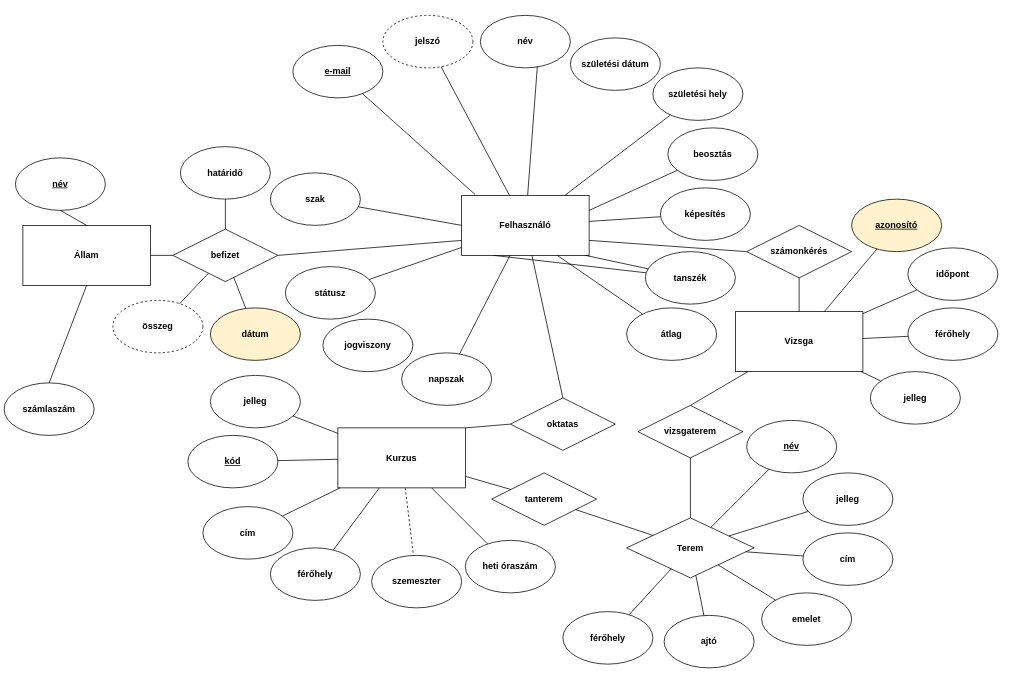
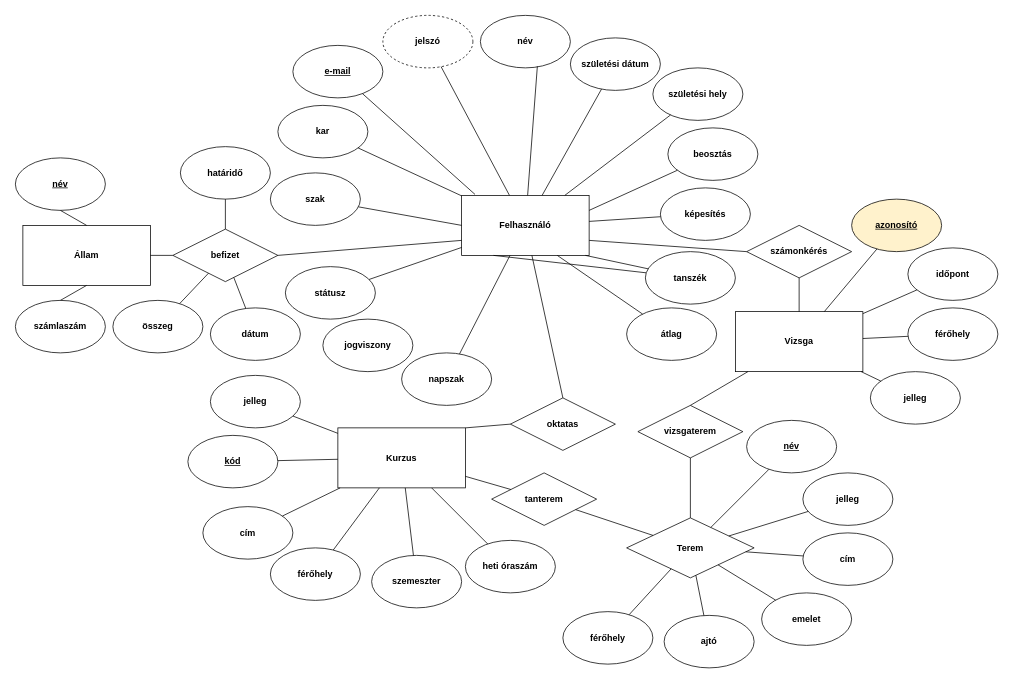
  <mxCell id="0" />
  <mxCell id="1" parent="0" />
  <mxCell id="2" value="&lt;b&gt;Felhasználó&lt;/b&gt;" style="rounded=0;whiteSpace=wrap;html=1;" parent="1" vertex="1"><mxGeometry x="615" y="260" width="170" height="80" as="geometry" /></mxCell>
  <mxCell id="3" value="&lt;b&gt;jelszó&lt;/b&gt;" style="ellipse;whiteSpace=wrap;html=1;dashed=1;" parent="1" vertex="1"><mxGeometry x="510" y="20" width="120" height="70" as="geometry" /></mxCell>
  <mxCell id="4" value="&lt;b&gt;név&lt;/b&gt;" style="ellipse;whiteSpace=wrap;html=1;" parent="1" vertex="1"><mxGeometry x="640" y="20" width="120" height="70" as="geometry" /></mxCell>
  <mxCell id="5" value="&lt;b&gt;születési dátum&lt;br&gt;&lt;/b&gt;" style="ellipse;whiteSpace=wrap;html=1;" parent="1" vertex="1"><mxGeometry x="760" y="50" width="120" height="70" as="geometry" /></mxCell>
  <mxCell id="6" value="&lt;b&gt;születési hely&lt;br&gt;&lt;/b&gt;" style="ellipse;whiteSpace=wrap;html=1;" parent="1" vertex="1"><mxGeometry x="870" y="90" width="120" height="70" as="geometry" /></mxCell>
  <mxCell id="7" value="&lt;b&gt;jogviszony&lt;/b&gt;" style="ellipse;whiteSpace=wrap;html=1;" parent="1" vertex="1"><mxGeometry x="430" y="425" width="120" height="70" as="geometry" /></mxCell>
  <mxCell id="8" value="&lt;b&gt;szak&lt;/b&gt;" style="ellipse;whiteSpace=wrap;html=1;" parent="1" vertex="1"><mxGeometry x="360" y="230" width="120" height="70" as="geometry" /></mxCell>
  <mxCell id="9" value="" style="endArrow=none;html=1;rounded=0;exitX=0.25;exitY=1;exitDx=0;exitDy=0;" parent="1" source="2" target="65" edge="1"><mxGeometry width="50" height="50" relative="1" as="geometry"><mxPoint x="428.264" y="380" as="sourcePoint" /><mxPoint x="800" y="390" as="targetPoint" /></mxGeometry></mxCell>
  <mxCell id="10" value="" style="endArrow=none;html=1;rounded=0;" parent="1" source="6" target="2" edge="1"><mxGeometry width="50" height="50" relative="1" as="geometry"><mxPoint x="830" y="306" as="sourcePoint" /><mxPoint x="795" y="308" as="targetPoint" /></mxGeometry></mxCell>
+ <mxCell id="11" value="" style="endArrow=none;html=1;rounded=0;" parent="1" source="5" target="2" edge="1"><mxGeometry width="50" height="50" relative="1" as="geometry"><mxPoint x="840" y="316" as="sourcePoint" /><mxPoint x="805" y="318" as="targetPoint" /></mxGeometry></mxCell>
  <mxCell id="12" value="" style="endArrow=none;html=1;rounded=0;exitX=0.633;exitY=0.971;exitDx=0;exitDy=0;exitPerimeter=0;" parent="1" source="4" target="2" edge="1"><mxGeometry width="50" height="50" relative="1" as="geometry"><mxPoint x="850" y="326" as="sourcePoint" /><mxPoint x="815" y="328" as="targetPoint" /></mxGeometry></mxCell>
  <mxCell id="13" value="" style="endArrow=none;html=1;rounded=0;" parent="1" source="3" target="2" edge="1"><mxGeometry width="50" height="50" relative="1" as="geometry"><mxPoint x="860" y="336" as="sourcePoint" /><mxPoint x="825" y="338" as="targetPoint" /></mxGeometry></mxCell>
  <mxCell id="14" value="&lt;b&gt;Kurzus&lt;/b&gt;" style="rounded=0;whiteSpace=wrap;html=1;" parent="1" vertex="1"><mxGeometry x="450" y="570" width="170" height="80" as="geometry" /></mxCell>
  <mxCell id="15" value="&lt;b&gt;Vizsga&lt;/b&gt;" style="rounded=0;whiteSpace=wrap;html=1;" parent="1" vertex="1"><mxGeometry x="980" y="415" width="170" height="80" as="geometry" /></mxCell>
  <mxCell id="16" value="&lt;b&gt;Terem&lt;/b&gt;" style="rhombus;whiteSpace=wrap;html=1;" parent="1" vertex="1"><mxGeometry x="835" y="690" width="170" height="80" as="geometry" /></mxCell>
  <mxCell id="17" value="&lt;u&gt;&lt;b&gt;kód&lt;/b&gt;&lt;/u&gt;" style="ellipse;whiteSpace=wrap;html=1;" parent="1" vertex="1"><mxGeometry x="250" y="580" width="120" height="70" as="geometry" /></mxCell>
  <mxCell id="18" value="&lt;b&gt;cím&lt;/b&gt;" style="ellipse;whiteSpace=wrap;html=1;" parent="1" vertex="1"><mxGeometry x="270" y="675" width="120" height="70" as="geometry" /></mxCell>
  <mxCell id="19" value="&lt;b&gt;férőhely&lt;/b&gt;" style="ellipse;whiteSpace=wrap;html=1;" parent="1" vertex="1"><mxGeometry x="360" y="730" width="120" height="70" as="geometry" /></mxCell>
  <mxCell id="20" value="&lt;b&gt;jelleg&lt;/b&gt;" style="ellipse;whiteSpace=wrap;html=1;" parent="1" vertex="1"><mxGeometry x="280" y="500" width="120" height="70" as="geometry" /></mxCell>
  <mxCell id="21" value="&lt;b&gt;szemeszter&lt;/b&gt;" style="ellipse;whiteSpace=wrap;html=1;" parent="1" vertex="1"><mxGeometry x="495" y="740" width="120" height="70" as="geometry" /></mxCell>
  <mxCell id="22" value="&lt;b&gt;heti óraszám&lt;br&gt;&lt;/b&gt;" style="ellipse;whiteSpace=wrap;html=1;" parent="1" vertex="1"><mxGeometry x="620" y="720" width="120" height="70" as="geometry" /></mxCell>
  <mxCell id="23" value="" style="endArrow=none;html=1;rounded=0;" parent="1" source="14" target="20" edge="1"><mxGeometry width="50" height="50" relative="1" as="geometry"><mxPoint x="750" y="510" as="sourcePoint" /><mxPoint x="800" y="460" as="targetPoint" /></mxGeometry></mxCell>
  <mxCell id="24" value="" style="endArrow=none;html=1;rounded=0;" parent="1" source="14" target="17" edge="1"><mxGeometry width="50" height="50" relative="1" as="geometry"><mxPoint x="584" y="450" as="sourcePoint" /><mxPoint x="579" y="430" as="targetPoint" /></mxGeometry></mxCell>
  <mxCell id="25" value="" style="endArrow=none;html=1;rounded=0;" parent="1" source="14" target="18" edge="1"><mxGeometry width="50" height="50" relative="1" as="geometry"><mxPoint x="604" y="470" as="sourcePoint" /><mxPoint x="599" y="450" as="targetPoint" /></mxGeometry></mxCell>
  <mxCell id="26" value="" style="endArrow=none;html=1;rounded=0;" parent="1" source="14" target="19" edge="1"><mxGeometry width="50" height="50" relative="1" as="geometry"><mxPoint x="614" y="480" as="sourcePoint" /><mxPoint x="609" y="460" as="targetPoint" /></mxGeometry></mxCell>
- <mxCell id="27" value="" style="endArrow=none;html=1;rounded=0;dashed=1;" parent="1" source="14" target="21" edge="1"><mxGeometry width="50" height="50" relative="1" as="geometry"><mxPoint x="624" y="490" as="sourcePoint" /><mxPoint x="619" y="470" as="targetPoint" /></mxGeometry></mxCell>
+ <mxCell id="27" value="" style="endArrow=none;html=1;rounded=0;" parent="1" source="14" target="21" edge="1"><mxGeometry width="50" height="50" relative="1" as="geometry"><mxPoint x="624" y="490" as="sourcePoint" /><mxPoint x="619" y="470" as="targetPoint" /></mxGeometry></mxCell>
  <mxCell id="28" value="" style="endArrow=none;html=1;rounded=0;" parent="1" source="14" target="22" edge="1"><mxGeometry width="50" height="50" relative="1" as="geometry"><mxPoint x="634" y="500" as="sourcePoint" /><mxPoint x="629" y="480" as="targetPoint" /></mxGeometry></mxCell>
  <mxCell id="29" value="&lt;b&gt;időpont&lt;/b&gt;" style="ellipse;whiteSpace=wrap;html=1;" parent="1" vertex="1"><mxGeometry x="1210" y="330" width="120" height="70" as="geometry" /></mxCell>
  <mxCell id="30" value="&lt;b&gt;cím&lt;/b&gt;" style="ellipse;whiteSpace=wrap;html=1;" parent="1" vertex="1"><mxGeometry x="1070" y="710" width="120" height="70" as="geometry" /></mxCell>
  <mxCell id="31" value="&lt;b&gt;emelet&lt;/b&gt;" style="ellipse;whiteSpace=wrap;html=1;" parent="1" vertex="1"><mxGeometry x="1015" y="790" width="120" height="70" as="geometry" /></mxCell>
  <mxCell id="32" value="&lt;b&gt;ajtó&lt;/b&gt;" style="ellipse;whiteSpace=wrap;html=1;" parent="1" vertex="1"><mxGeometry x="885" y="820" width="120" height="70" as="geometry" /></mxCell>
  <mxCell id="33" value="&lt;b&gt;&lt;u&gt;név&lt;/u&gt;&lt;/b&gt;" style="ellipse;whiteSpace=wrap;html=1;" parent="1" vertex="1"><mxGeometry x="995" y="560" width="120" height="70" as="geometry" /></mxCell>
  <mxCell id="34" value="&lt;b&gt;férőhely&lt;/b&gt;" style="ellipse;whiteSpace=wrap;html=1;" parent="1" vertex="1"><mxGeometry x="1210" y="410" width="120" height="70" as="geometry" /></mxCell>
  <mxCell id="35" value="&lt;b&gt;jelleg&lt;/b&gt;" style="ellipse;whiteSpace=wrap;html=1;" parent="1" vertex="1"><mxGeometry x="1070" y="630" width="120" height="70" as="geometry" /></mxCell>
  <mxCell id="36" value="" style="endArrow=none;html=1;rounded=0;" parent="1" source="16" target="30" edge="1"><mxGeometry width="50" height="50" relative="1" as="geometry"><mxPoint x="750" y="610" as="sourcePoint" /><mxPoint x="800" y="560" as="targetPoint" /></mxGeometry></mxCell>
  <mxCell id="37" value="" style="endArrow=none;html=1;rounded=0;" parent="1" source="16" target="31" edge="1"><mxGeometry width="50" height="50" relative="1" as="geometry"><mxPoint x="910" y="655" as="sourcePoint" /><mxPoint x="941" y="658" as="targetPoint" /></mxGeometry></mxCell>
  <mxCell id="38" value="" style="endArrow=none;html=1;rounded=0;" parent="1" source="16" target="32" edge="1"><mxGeometry width="50" height="50" relative="1" as="geometry"><mxPoint x="920" y="665" as="sourcePoint" /><mxPoint x="951" y="668" as="targetPoint" /></mxGeometry></mxCell>
  <mxCell id="39" value="" style="endArrow=none;html=1;rounded=0;" parent="1" source="16" target="33" edge="1"><mxGeometry width="50" height="50" relative="1" as="geometry"><mxPoint x="930" y="675" as="sourcePoint" /><mxPoint x="961" y="678" as="targetPoint" /></mxGeometry></mxCell>
  <mxCell id="40" value="" style="endArrow=none;html=1;rounded=0;" parent="1" source="15" target="34" edge="1"><mxGeometry width="50" height="50" relative="1" as="geometry"><mxPoint x="940" y="685" as="sourcePoint" /><mxPoint x="971" y="688" as="targetPoint" /></mxGeometry></mxCell>
  <mxCell id="41" value="" style="endArrow=none;html=1;rounded=0;" parent="1" source="35" target="16" edge="1"><mxGeometry width="50" height="50" relative="1" as="geometry"><mxPoint x="950" y="695" as="sourcePoint" /><mxPoint x="981" y="698" as="targetPoint" /></mxGeometry></mxCell>
  <mxCell id="42" value="" style="endArrow=none;html=1;rounded=0;" parent="1" source="15" target="29" edge="1"><mxGeometry width="50" height="50" relative="1" as="geometry"><mxPoint x="956" y="510" as="sourcePoint" /><mxPoint x="1030" y="559" as="targetPoint" /></mxGeometry></mxCell>
  <mxCell id="43" value="&lt;b&gt;vizsgaterem&lt;/b&gt;" style="rhombus;whiteSpace=wrap;html=1;" parent="1" vertex="1"><mxGeometry x="850" y="540" width="140" height="70" as="geometry" /></mxCell>
  <mxCell id="44" value="" style="endArrow=none;html=1;rounded=0;entryX=0.5;entryY=1;entryDx=0;entryDy=0;" parent="1" source="16" target="43" edge="1"><mxGeometry width="50" height="50" relative="1" as="geometry"><mxPoint x="750" y="560" as="sourcePoint" /><mxPoint x="800" y="510" as="targetPoint" /></mxGeometry></mxCell>
  <mxCell id="45" value="&lt;b&gt;számonkérés&lt;/b&gt;" style="rhombus;whiteSpace=wrap;html=1;" parent="1" vertex="1"><mxGeometry x="995" y="300" width="140" height="70" as="geometry" /></mxCell>
  <mxCell id="46" value="" style="endArrow=none;html=1;rounded=0;" parent="1" source="45" target="15" edge="1"><mxGeometry width="50" height="50" relative="1" as="geometry"><mxPoint x="570" y="404" as="sourcePoint" /><mxPoint x="822" y="401" as="targetPoint" /></mxGeometry></mxCell>
  <mxCell id="47" value="&lt;b&gt;tanterem&lt;/b&gt;" style="rhombus;whiteSpace=wrap;html=1;" parent="1" vertex="1"><mxGeometry x="655" y="630" width="140" height="70" as="geometry" /></mxCell>
  <mxCell id="48" value="&lt;b&gt;oktatas&lt;/b&gt;" style="rhombus;whiteSpace=wrap;html=1;" parent="1" vertex="1"><mxGeometry x="680" y="530" width="140" height="70" as="geometry" /></mxCell>
  <mxCell id="49" value="" style="endArrow=none;html=1;rounded=0;exitX=0.5;exitY=0;exitDx=0;exitDy=0;" parent="1" source="48" target="2" edge="1"><mxGeometry width="50" height="50" relative="1" as="geometry"><mxPoint x="750" y="600" as="sourcePoint" /><mxPoint x="720" y="540" as="targetPoint" /></mxGeometry></mxCell>
  <mxCell id="50" value="" style="endArrow=none;html=1;rounded=0;entryX=0;entryY=0.5;entryDx=0;entryDy=0;" parent="1" source="14" target="48" edge="1"><mxGeometry width="50" height="50" relative="1" as="geometry"><mxPoint x="750" y="600" as="sourcePoint" /><mxPoint x="800" y="550" as="targetPoint" /><Array as="points"><mxPoint x="620" y="570" /></Array></mxGeometry></mxCell>
  <mxCell id="51" value="" style="endArrow=none;html=1;rounded=0;" parent="1" source="47" target="16" edge="1"><mxGeometry width="50" height="50" relative="1" as="geometry"><mxPoint x="750" y="720" as="sourcePoint" /><mxPoint x="800" y="670" as="targetPoint" /></mxGeometry></mxCell>
  <mxCell id="52" value="&lt;b&gt;férőhely&lt;/b&gt;" style="ellipse;whiteSpace=wrap;html=1;" parent="1" vertex="1"><mxGeometry x="750" y="815" width="120" height="70" as="geometry" /></mxCell>
  <mxCell id="53" value="" style="endArrow=none;html=1;rounded=0;" parent="1" source="16" target="52" edge="1"><mxGeometry width="50" height="50" relative="1" as="geometry"><mxPoint x="960" y="780" as="sourcePoint" /><mxPoint x="1096" y="963" as="targetPoint" /></mxGeometry></mxCell>
  <mxCell id="54" value="" style="endArrow=none;html=1;rounded=0;exitX=0.5;exitY=0;exitDx=0;exitDy=0;" parent="1" source="43" target="15" edge="1"><mxGeometry width="50" height="50" relative="1" as="geometry"><mxPoint x="750" y="710" as="sourcePoint" /><mxPoint x="800" y="660" as="targetPoint" /></mxGeometry></mxCell>
  <mxCell id="55" value="" style="endArrow=none;html=1;rounded=0;" parent="1" source="14" target="47" edge="1"><mxGeometry width="50" height="50" relative="1" as="geometry"><mxPoint x="760" y="720" as="sourcePoint" /><mxPoint x="810" y="670" as="targetPoint" /></mxGeometry></mxCell>
  <mxCell id="56" value="&lt;b&gt;jelleg&lt;/b&gt;" style="ellipse;whiteSpace=wrap;html=1;" parent="1" vertex="1"><mxGeometry x="1160" y="495" width="120" height="70" as="geometry" /></mxCell>
  <mxCell id="57" value="" style="endArrow=none;html=1;rounded=0;" parent="1" source="56" target="15" edge="1"><mxGeometry width="50" height="50" relative="1" as="geometry"><mxPoint x="916" y="700" as="sourcePoint" /><mxPoint x="891" y="630" as="targetPoint" /></mxGeometry></mxCell>
  <mxCell id="58" value="&lt;u&gt;&lt;b&gt;azonosító&lt;br&gt;&lt;/b&gt;&lt;/u&gt;" style="ellipse;whiteSpace=wrap;html=1;fillColor=#fff2cc;" parent="1" vertex="1"><mxGeometry x="1135" y="265" width="120" height="70" as="geometry" /></mxCell>
  <mxCell id="59" value="" style="endArrow=none;html=1;rounded=0;" parent="1" source="58" target="15" edge="1"><mxGeometry width="50" height="50" relative="1" as="geometry"><mxPoint x="931" y="414" as="sourcePoint" /><mxPoint x="990" y="435" as="targetPoint" /></mxGeometry></mxCell>
  <mxCell id="60" value="&lt;b&gt;státusz&lt;/b&gt;" style="ellipse;whiteSpace=wrap;html=1;" parent="1" vertex="1"><mxGeometry x="380" y="355" width="120" height="70" as="geometry" /></mxCell>
+ <mxCell id="61" value="&lt;b&gt;kar&lt;/b&gt;" style="ellipse;whiteSpace=wrap;html=1;" parent="1" vertex="1"><mxGeometry x="370" y="140" width="120" height="70" as="geometry" /></mxCell>
+ <mxCell id="62" value="" style="endArrow=none;html=1;rounded=0;" parent="1" source="2" target="61" edge="1"><mxGeometry width="50" height="50" relative="1" as="geometry"><mxPoint x="500.716" y="380" as="sourcePoint" /><mxPoint x="354" y="390" as="targetPoint" /></mxGeometry></mxCell>
  <mxCell id="63" value="&lt;u&gt;&lt;b&gt;e-mail&lt;/b&gt;&lt;b&gt;&lt;br&gt;&lt;/b&gt;&lt;/u&gt;" style="ellipse;whiteSpace=wrap;html=1;" parent="1" vertex="1"><mxGeometry x="390" y="60" width="120" height="70" as="geometry" /></mxCell>
  <mxCell id="64" value="&lt;b&gt;képesítés&lt;/b&gt;" style="ellipse;whiteSpace=wrap;html=1;" parent="1" vertex="1"><mxGeometry x="880" y="250" width="120" height="70" as="geometry" /></mxCell>
  <mxCell id="65" value="&lt;b&gt;tanszék&lt;/b&gt;" style="ellipse;whiteSpace=wrap;html=1;" parent="1" vertex="1"><mxGeometry x="860" y="335" width="120" height="70" as="geometry" /></mxCell>
  <mxCell id="66" value="&lt;b&gt;napszak&lt;/b&gt;" style="ellipse;whiteSpace=wrap;html=1;" parent="1" vertex="1"><mxGeometry x="535" y="470" width="120" height="70" as="geometry" /></mxCell>
  <mxCell id="67" value="" style="endArrow=none;html=1;rounded=0;" parent="1" source="2" target="66" edge="1"><mxGeometry width="50" height="50" relative="1" as="geometry"><mxPoint x="434.887" y="460" as="sourcePoint" /><mxPoint x="283" y="490" as="targetPoint" /></mxGeometry></mxCell>
  <mxCell id="68" value="&lt;b&gt;átlag&lt;/b&gt;" style="ellipse;whiteSpace=wrap;html=1;" parent="1" vertex="1"><mxGeometry x="835" y="410" width="120" height="70" as="geometry" /></mxCell>
  <mxCell id="69" value="" style="endArrow=none;html=1;rounded=0;exitX=0.75;exitY=1;exitDx=0;exitDy=0;" parent="1" source="2" target="68" edge="1"><mxGeometry width="50" height="50" relative="1" as="geometry"><mxPoint x="400" y="445.892" as="sourcePoint" /><mxPoint x="247" y="385" as="targetPoint" /></mxGeometry></mxCell>
  <mxCell id="70" value="&lt;b&gt;beosztás&lt;/b&gt;" style="ellipse;whiteSpace=wrap;html=1;" parent="1" vertex="1"><mxGeometry x="890" y="170" width="120" height="70" as="geometry" /></mxCell>
  <mxCell id="71" value="&lt;b&gt;Állam&lt;/b&gt;" style="rounded=0;whiteSpace=wrap;html=1;" parent="1" vertex="1"><mxGeometry x="30" y="300" width="170" height="80" as="geometry" /></mxCell>
  <mxCell id="72" value="&lt;b&gt;befizet&lt;/b&gt;" style="rhombus;whiteSpace=wrap;html=1;" parent="1" vertex="1"><mxGeometry x="230" y="305" width="140" height="70" as="geometry" /></mxCell>
  <mxCell id="73" value="" style="endArrow=none;html=1;rounded=0;entryX=1;entryY=0.5;entryDx=0;entryDy=0;exitX=0;exitY=0.75;exitDx=0;exitDy=0;" parent="1" source="2" target="72" edge="1"><mxGeometry width="50" height="50" relative="1" as="geometry"><mxPoint x="400" y="381.364" as="sourcePoint" /><mxPoint x="239" y="463" as="targetPoint" /></mxGeometry></mxCell>
  <mxCell id="74" value="" style="endArrow=none;html=1;rounded=0;exitX=0;exitY=0.5;exitDx=0;exitDy=0;" parent="1" source="72" target="71" edge="1"><mxGeometry width="50" height="50" relative="1" as="geometry"><mxPoint x="420" y="451" as="sourcePoint" /><mxPoint x="249" y="473" as="targetPoint" /></mxGeometry></mxCell>
  <mxCell id="75" value="&lt;u&gt;&lt;b&gt;név&lt;/b&gt;&lt;/u&gt;" style="ellipse;whiteSpace=wrap;html=1;" parent="1" vertex="1"><mxGeometry x="20" y="210" width="120" height="70" as="geometry" /></mxCell>
- <mxCell id="76" value="&lt;b&gt;számlaszám&lt;/b&gt;" style="ellipse;whiteSpace=wrap;html=1;" parent="1" vertex="1"><mxGeometry x="5" y="510" width="120" height="70" as="geometry" /></mxCell>
+ <mxCell id="76" value="&lt;b&gt;számlaszám&lt;/b&gt;" style="ellipse;whiteSpace=wrap;html=1;" parent="1" vertex="1"><mxGeometry x="20" y="400" width="120" height="70" as="geometry" /></mxCell>
  <mxCell id="77" value="" style="endArrow=none;html=1;rounded=0;exitX=0.5;exitY=0;exitDx=0;exitDy=0;entryX=0.5;entryY=1;entryDx=0;entryDy=0;" parent="1" source="76" target="71" edge="1"><mxGeometry width="50" height="50" relative="1" as="geometry"><mxPoint x="200" y="400" as="sourcePoint" /><mxPoint x="150" y="393" as="targetPoint" /></mxGeometry></mxCell>
  <mxCell id="78" value="" style="endArrow=none;html=1;rounded=0;exitX=0.5;exitY=0;exitDx=0;exitDy=0;entryX=0.5;entryY=1;entryDx=0;entryDy=0;" parent="1" source="71" target="75" edge="1"><mxGeometry width="50" height="50" relative="1" as="geometry"><mxPoint x="210" y="410" as="sourcePoint" /><mxPoint x="160" y="403" as="targetPoint" /></mxGeometry></mxCell>
- <mxCell id="79" value="&lt;b&gt;összeg&lt;/b&gt;" style="ellipse;whiteSpace=wrap;html=1;dashed=1;" parent="1" vertex="1"><mxGeometry x="150" y="400" width="120" height="70" as="geometry" /></mxCell>
- <mxCell id="80" value="&lt;b&gt;dátum&lt;/b&gt;" style="ellipse;whiteSpace=wrap;html=1;fillColor=#fff2cc;" parent="1" vertex="1"><mxGeometry x="280" y="410" width="120" height="70" as="geometry" /></mxCell>
+ <mxCell id="79" value="&lt;b&gt;összeg&lt;/b&gt;" style="ellipse;whiteSpace=wrap;html=1;" parent="1" vertex="1"><mxGeometry x="150" y="400" width="120" height="70" as="geometry" /></mxCell>
+ <mxCell id="80" value="&lt;b&gt;dátum&lt;/b&gt;" style="ellipse;whiteSpace=wrap;html=1;" parent="1" vertex="1"><mxGeometry x="280" y="410" width="120" height="70" as="geometry" /></mxCell>
  <mxCell id="81" value="" style="endArrow=none;html=1;rounded=0;" parent="1" source="80" target="72" edge="1"><mxGeometry width="50" height="50" relative="1" as="geometry"><mxPoint x="200" y="365" as="sourcePoint" /><mxPoint x="160" y="373" as="targetPoint" /></mxGeometry></mxCell>
  <mxCell id="82" value="" style="endArrow=none;html=1;rounded=0;" parent="1" source="72" target="79" edge="1"><mxGeometry width="50" height="50" relative="1" as="geometry"><mxPoint x="210" y="375" as="sourcePoint" /><mxPoint x="170" y="383" as="targetPoint" /></mxGeometry></mxCell>
  <mxCell id="83" value="&lt;b&gt;határidő&lt;/b&gt;" style="ellipse;whiteSpace=wrap;html=1;" parent="1" vertex="1"><mxGeometry x="240" y="195" width="120" height="70" as="geometry" /></mxCell>
  <mxCell id="84" value="" style="endArrow=none;html=1;rounded=0;" parent="1" source="72" target="83" edge="1"><mxGeometry width="50" height="50" relative="1" as="geometry"><mxPoint x="65" y="340" as="sourcePoint" /><mxPoint x="30" y="290" as="targetPoint" /></mxGeometry></mxCell>
  <mxCell id="85" value="" style="endArrow=none;html=1;rounded=0;" parent="1" source="2" target="60" edge="1"><mxGeometry width="50" height="50" relative="1" as="geometry"><mxPoint x="710" y="350" as="sourcePoint" /><mxPoint x="622" y="482" as="targetPoint" /></mxGeometry></mxCell>
  <mxCell id="86" value="" style="endArrow=none;html=1;rounded=0;entryX=1;entryY=0.25;entryDx=0;entryDy=0;" parent="1" source="70" target="2" edge="1"><mxGeometry width="50" height="50" relative="1" as="geometry"><mxPoint x="902" y="172" as="sourcePoint" /><mxPoint x="766" y="270" as="targetPoint" /></mxGeometry></mxCell>
  <mxCell id="87" value="" style="endArrow=none;html=1;rounded=0;exitX=0;exitY=0.5;exitDx=0;exitDy=0;" parent="1" source="2" target="8" edge="1"><mxGeometry width="50" height="50" relative="1" as="geometry"><mxPoint x="625" y="340" as="sourcePoint" /><mxPoint x="551" y="367" as="targetPoint" /></mxGeometry></mxCell>
  <mxCell id="88" value="" style="endArrow=none;html=1;rounded=0;exitX=0.105;exitY=-0.016;exitDx=0;exitDy=0;exitPerimeter=0;" parent="1" source="2" target="63" edge="1"><mxGeometry width="50" height="50" relative="1" as="geometry"><mxPoint x="625" y="282" as="sourcePoint" /><mxPoint x="472" y="232" as="targetPoint" /></mxGeometry></mxCell>
  <mxCell id="89" value="" style="endArrow=none;html=1;rounded=0;" parent="1" source="64" target="2" edge="1"><mxGeometry width="50" height="50" relative="1" as="geometry"><mxPoint x="913" y="236" as="sourcePoint" /><mxPoint x="795" y="290" as="targetPoint" /></mxGeometry></mxCell>
  <mxCell id="90" value="" style="endArrow=none;html=1;rounded=0;" parent="1" source="65" edge="1"><mxGeometry width="50" height="50" relative="1" as="geometry"><mxPoint x="923" y="246" as="sourcePoint" /><mxPoint x="780" y="340" as="targetPoint" /></mxGeometry></mxCell>
  <mxCell id="91" value="" style="endArrow=none;html=1;rounded=0;exitX=0;exitY=0.5;exitDx=0;exitDy=0;entryX=1;entryY=0.75;entryDx=0;entryDy=0;" parent="1" source="45" target="2" edge="1"><mxGeometry width="50" height="50" relative="1" as="geometry"><mxPoint x="1110" y="365" as="sourcePoint" /><mxPoint x="790" y="310" as="targetPoint" /></mxGeometry></mxCell>
